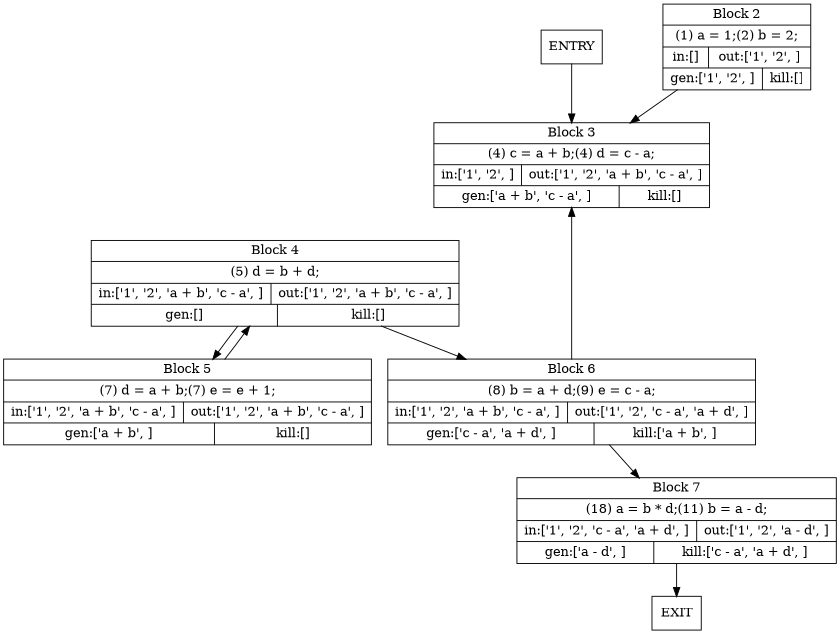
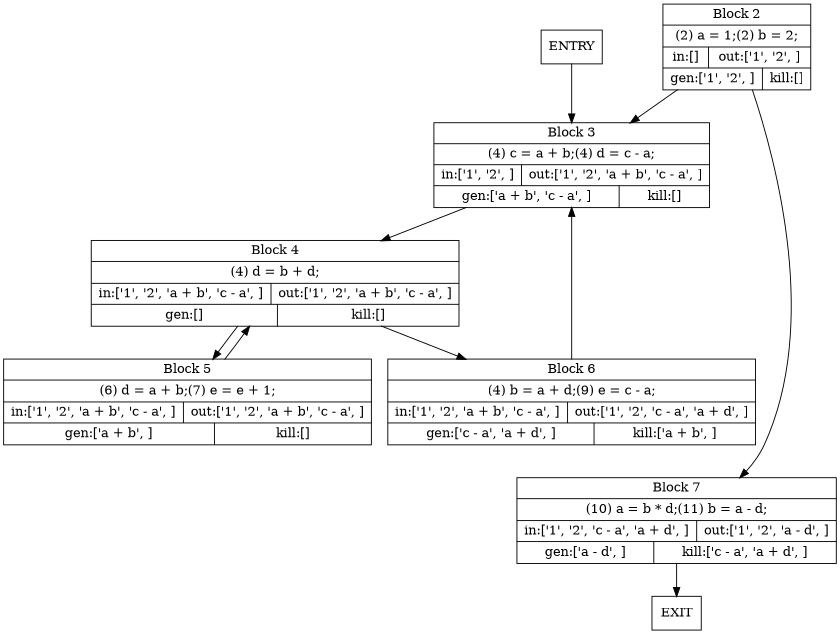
  digraph {
    node [shape=record]
    n1 [label=ENTRY]
    n2 [label=<{Block 3|(4) c = a + b;(4) d = c - a;|{in:['1', '2', ]|out:['1', '2', 'a + b', 'c - a', ]}|{gen:['a + b', 'c - a', ]|kill:[]}}>]
-   n3 [label=<{Block 2|(1) a = 1;(2) b = 2;|{in:[]|out:['1', '2', ]}|{gen:['1', '2', ]|kill:[]}}>]
+   n3 [label=<{Block 2|(2) a = 1;(2) b = 2;|{in:[]|out:['1', '2', ]}|{gen:['1', '2', ]|kill:[]}}>]
    n4 [label=EXIT]
-   n5 [label=<{Block 4|(5) d = b + d;|{in:['1', '2', 'a + b', 'c - a', ]|out:['1', '2', 'a + b', 'c - a', ]}|{gen:[]|kill:[]}}>]
-   n6 [label=<{Block 5|(7) d = a + b;(7) e = e + 1;|{in:['1', '2', 'a + b', 'c - a', ]|out:['1', '2', 'a + b', 'c - a', ]}|{gen:['a + b', ]|kill:[]}}>]
-   n7 [label=<{Block 6|(8) b = a + d;(9) e = c - a;|{in:['1', '2', 'a + b', 'c - a', ]|out:['1', '2', 'c - a', 'a + d', ]}|{gen:['c - a', 'a + d', ]|kill:['a + b', ]}}>]
-   n8 [label=<{Block 7|(18) a = b * d;(11) b = a - d;|{in:['1', '2', 'c - a', 'a + d', ]|out:['1', '2', 'a - d', ]}|{gen:['a - d', ]|kill:['c - a', 'a + d', ]}}>]
+   n5 [label=<{Block 4|(4) d = b + d;|{in:['1', '2', 'a + b', 'c - a', ]|out:['1', '2', 'a + b', 'c - a', ]}|{gen:[]|kill:[]}}>]
+   n6 [label=<{Block 5|(6) d = a + b;(7) e = e + 1;|{in:['1', '2', 'a + b', 'c - a', ]|out:['1', '2', 'a + b', 'c - a', ]}|{gen:['a + b', ]|kill:[]}}>]
+   n7 [label=<{Block 6|(4) b = a + d;(9) e = c - a;|{in:['1', '2', 'a + b', 'c - a', ]|out:['1', '2', 'c - a', 'a + d', ]}|{gen:['c - a', 'a + d', ]|kill:['a + b', ]}}>]
+   n8 [label=<{Block 7|(10) a = b * d;(11) b = a - d;|{in:['1', '2', 'c - a', 'a + d', ]|out:['1', '2', 'a - d', ]}|{gen:['a - d', ]|kill:['c - a', 'a + d', ]}}>]
    n1 -> n2
+   n2 -> n5
    n3 -> n2
    n5 -> n6
    n5 -> n7
    n6 -> n5
    n7 -> n2
-   n7 -> n8
+   n3 -> n8
    n8 -> n4
  }
